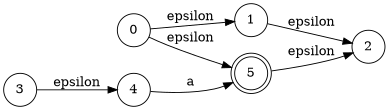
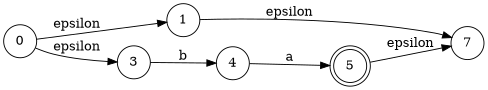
  digraph {
    rankdir=LR
    node [shape=circle]
    5 [shape=doublecircle]
-   2
+   2 [label=7]
    0
    1
    3
    4
    5 -> 2 [label=epsilon]
    0 -> 1 [label=epsilon]
-   0 -> 5 [label=epsilon]
+   0 -> 3 [label=epsilon]
    1 -> 2 [label=epsilon]
-   3 -> 4 [label=epsilon]
+   3 -> 4 [label=b]
    4 -> 5 [label=a]
  }
